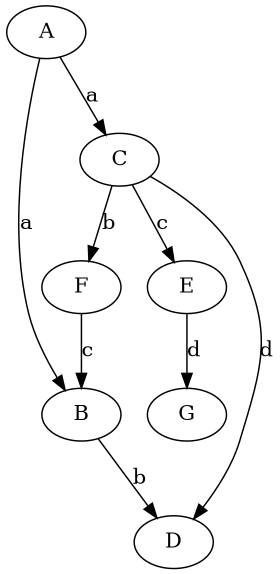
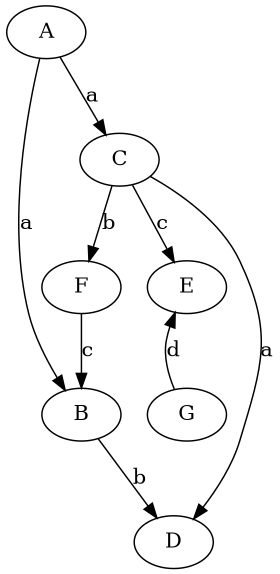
  digraph {
    A
    B
    C
    D
    E
    F
    G
    A -> B [label=a]
    A -> C [label=a]
    B -> D [label=b]
-   C -> D [label=d]
+   C -> D [label=a]
    C -> E [label=c]
    C -> F [label=b]
-   E -> G [label=d]
+   G -> E [label=d]
    F -> B [label=c]
  }
